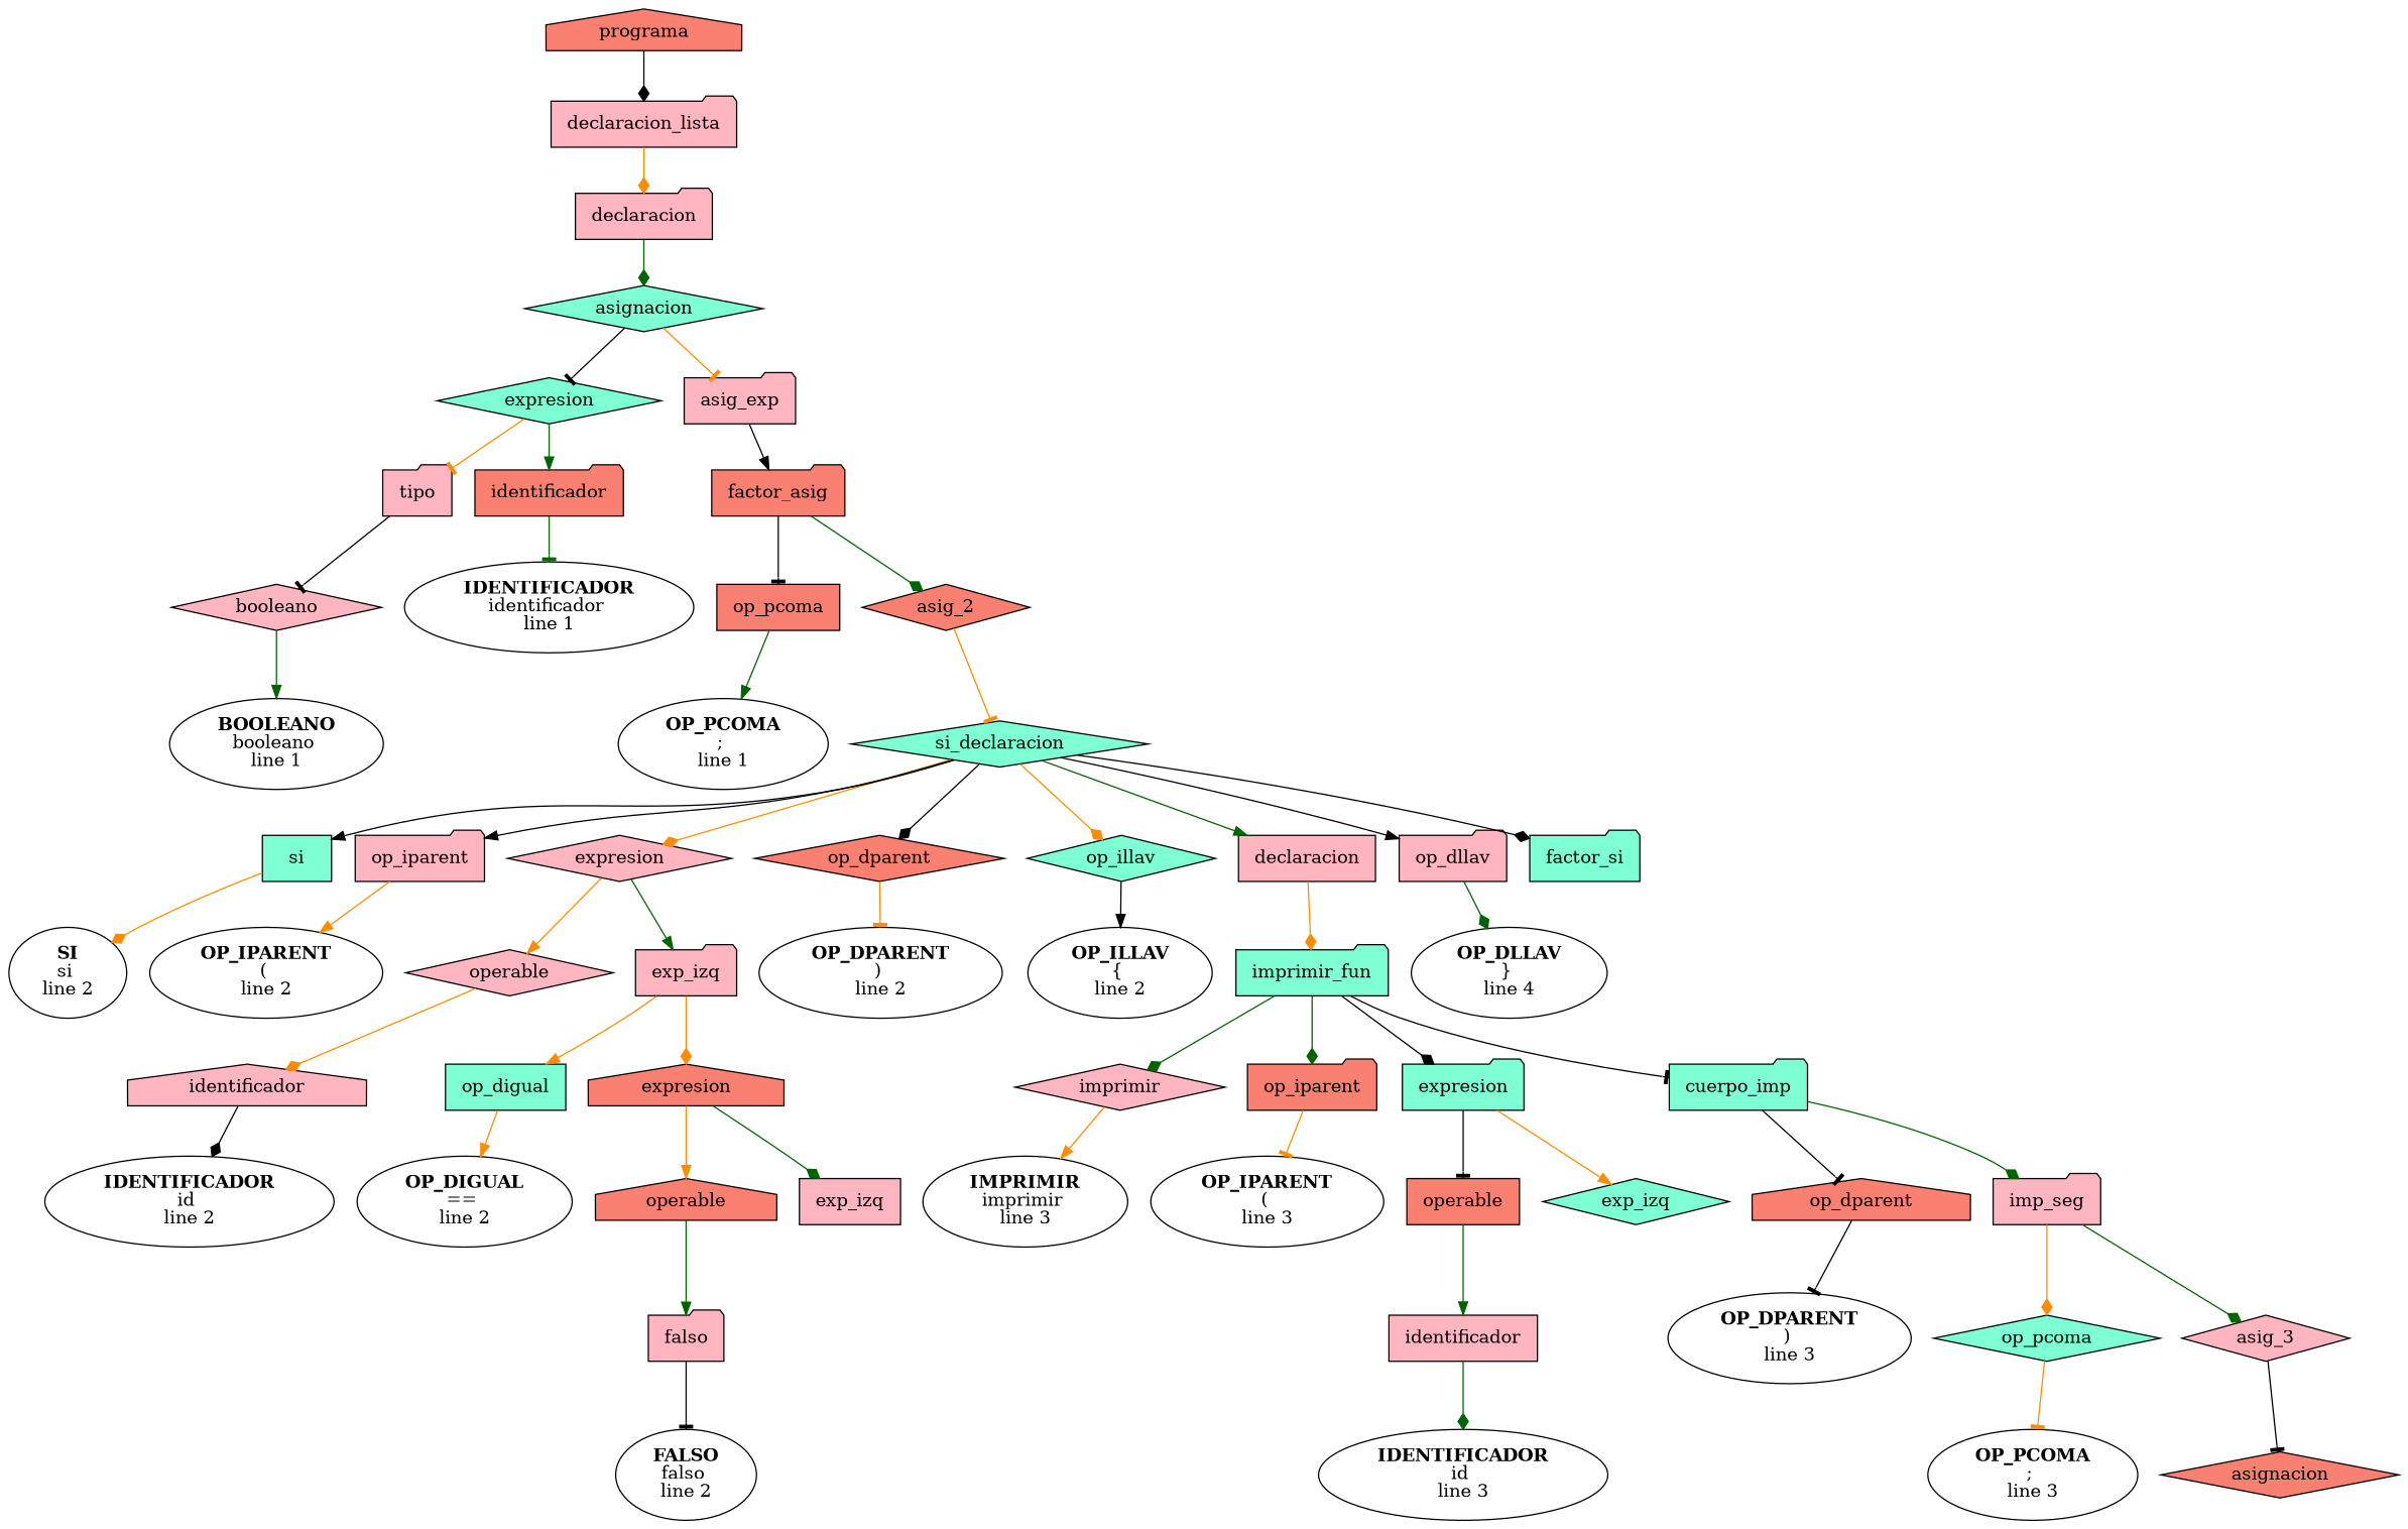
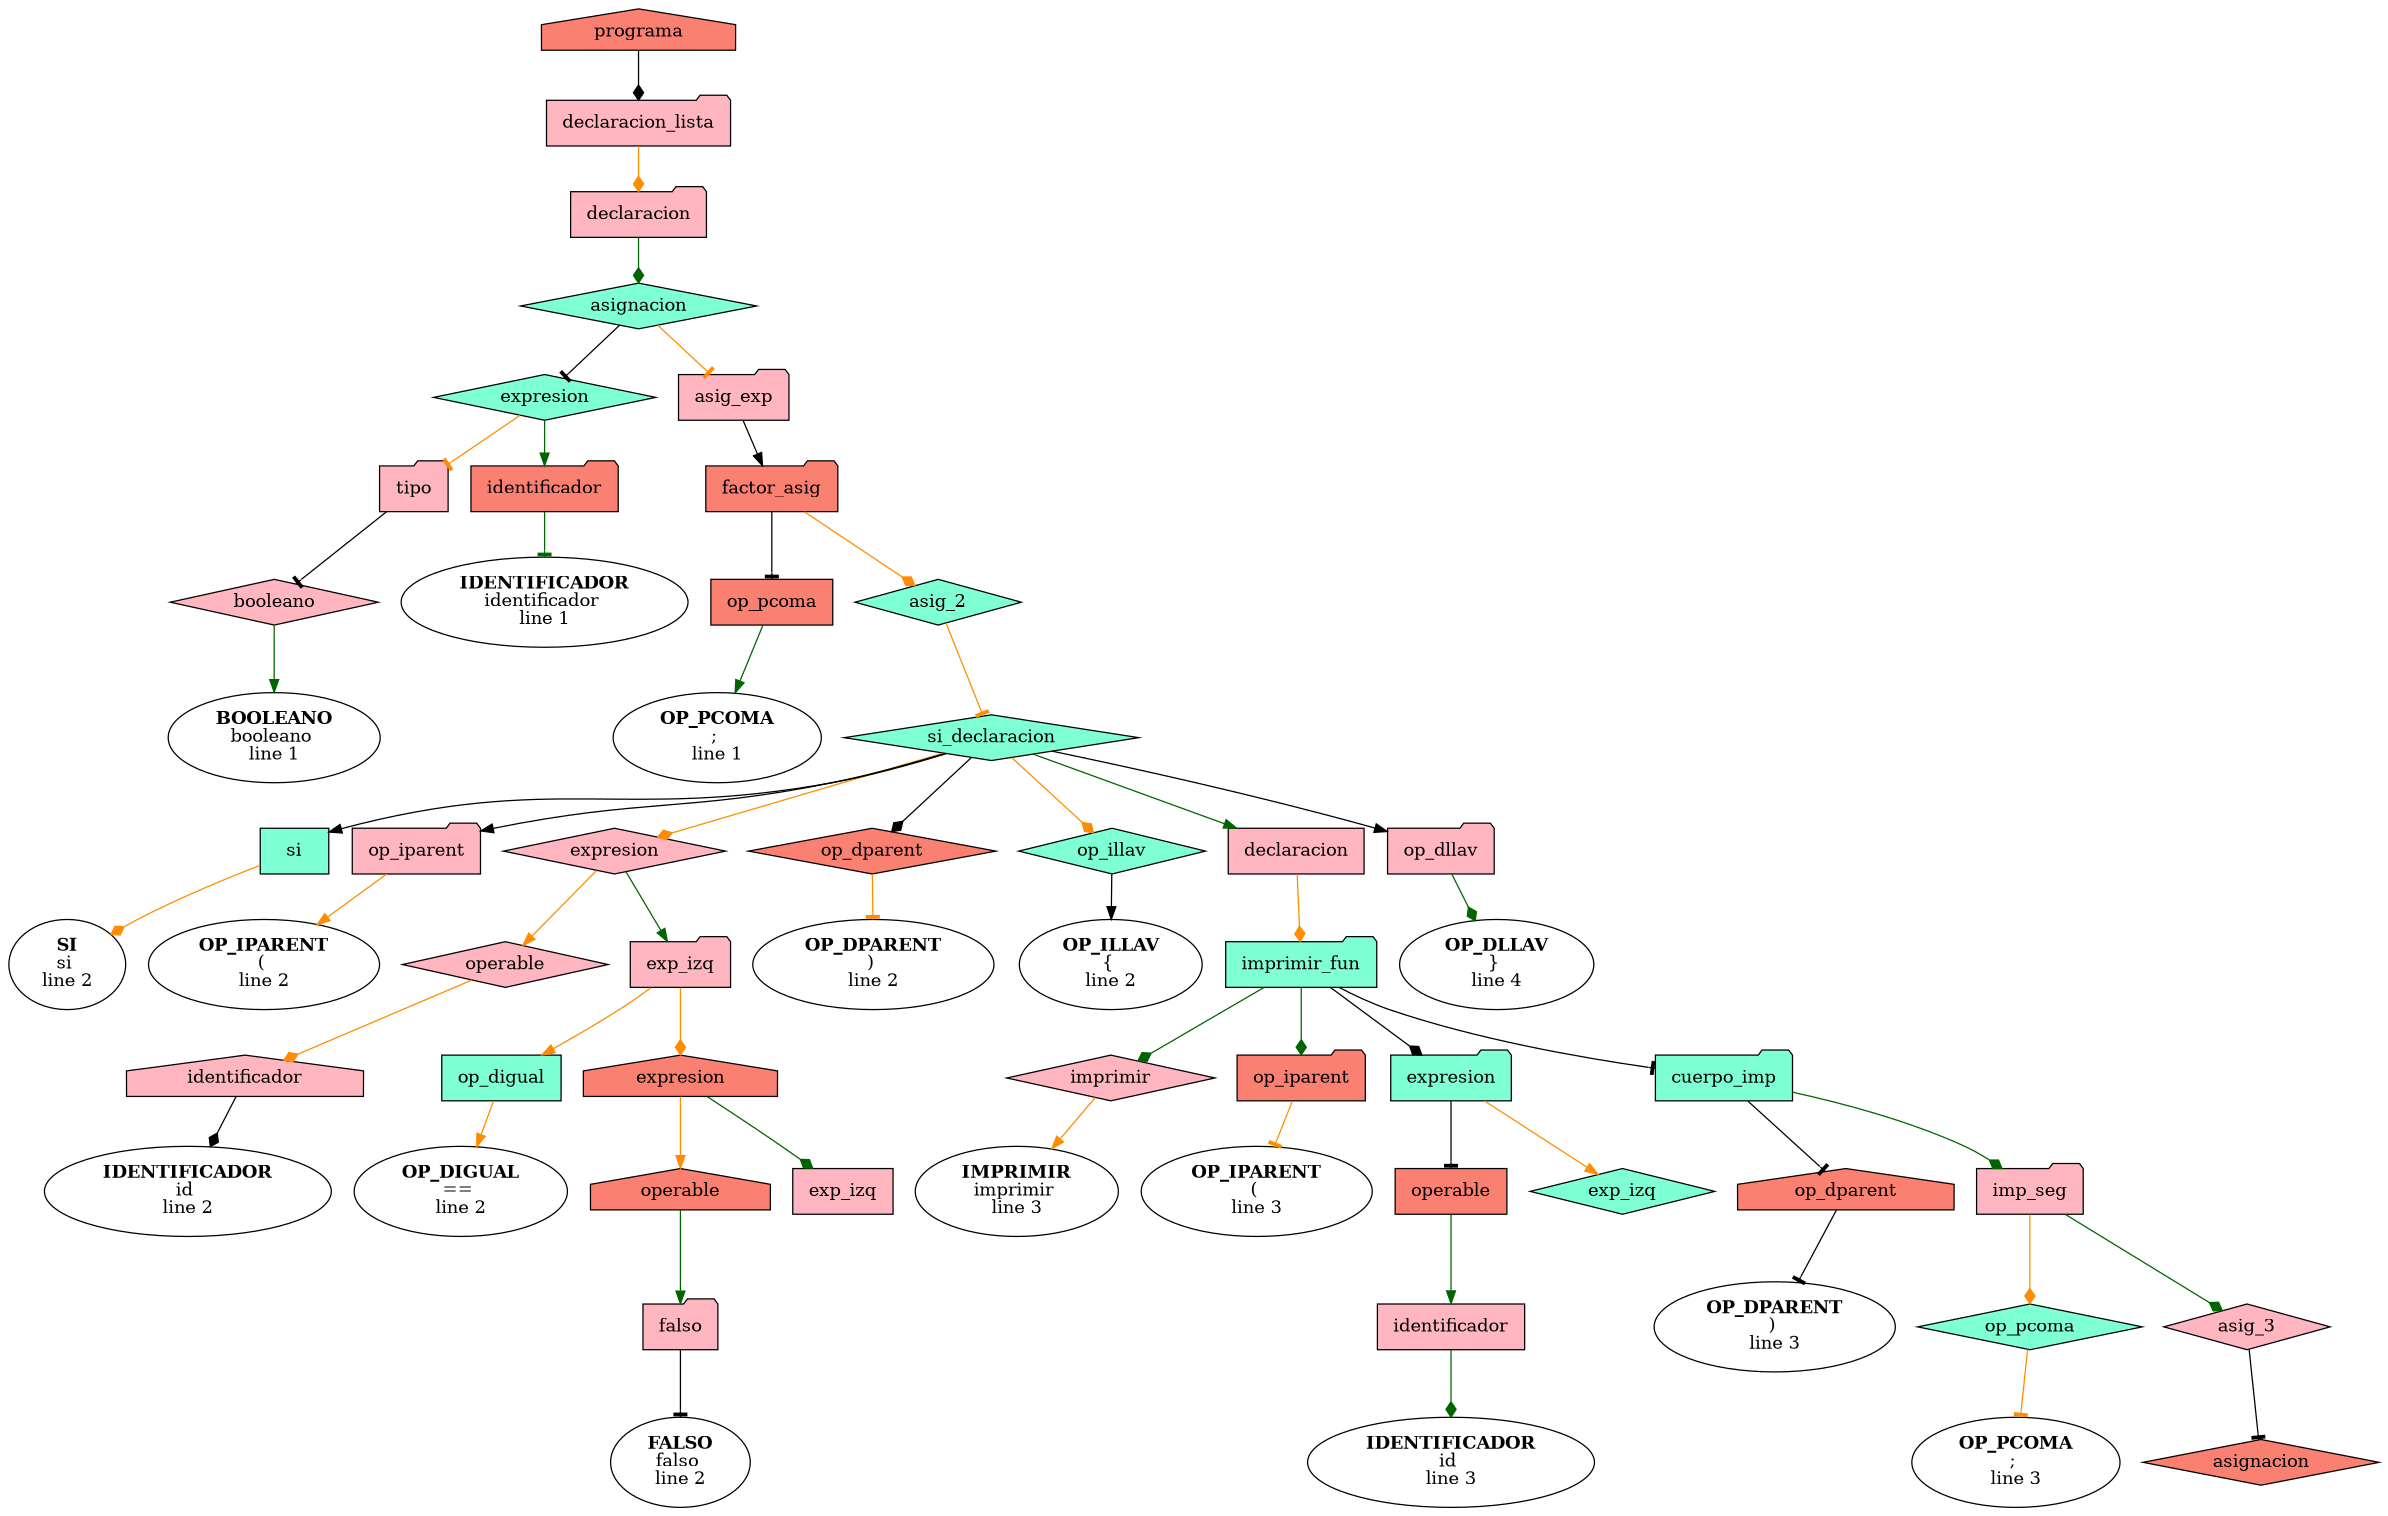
  digraph {
    node [fillcolor=lightpink style=filled]
    edge [arrowhead=diamond color=darkorange]
    n1 [label=< <b>BOOLEANO</b> <br/>booleano <br/> line 1 > fillcolor="" style=""]
    n2 [label=" booleano " shape=diamond]
    n3 [label=< <b>IDENTIFICADOR</b> <br/>identificador <br/> line 1 > fillcolor="" style=""]
    n4 [fillcolor=salmon label=" identificador " shape=folder]
    n5 [label=" tipo " shape=folder]
    n6 [label=< <b>OP_PCOMA</b> <br/>; <br/> line 1 > fillcolor="" style=""]
    n7 [label=< <b>SI</b> <br/>si <br/> line 2 > fillcolor="" style=""]
    n8 [label=< <b>OP_IPARENT</b> <br/>( <br/> line 2 > fillcolor="" style=""]
    n9 [label=< <b>IDENTIFICADOR</b> <br/>id <br/> line 2 > fillcolor="" style=""]
    n10 [label=" identificador " shape=house]
    n11 [label=< <b>OP_DIGUAL</b> <br/>== <br/> line 2 > fillcolor="" style=""]
    n12 [label=< <b>FALSO</b> <br/>falso <br/> line 2 > fillcolor="" style=""]
    n13 [label=" falso " shape=folder]
    n14 [label=" exp_izq " shape=box]
    n15 [fillcolor=salmon label=" operable " shape=house]
    n16 [fillcolor=salmon label=" expresion " shape=house]
    n17 [fillcolor=aquamarine label=" op_digual " shape=box]
    n18 [label=" exp_izq " shape=folder]
    n19 [label=" operable " shape=diamond]
    n20 [label=< <b>OP_DPARENT</b> <br/>) <br/> line 2 > fillcolor="" style=""]
    n21 [label=< <b>OP_ILLAV</b> <br/>{ <br/> line 2 > fillcolor="" style=""]
    n22 [label=< <b>IMPRIMIR</b> <br/>imprimir <br/> line 3 > fillcolor="" style=""]
    n23 [label=< <b>OP_IPARENT</b> <br/>( <br/> line 3 > fillcolor="" style=""]
    n24 [fillcolor=salmon label=" factor_asig " shape=folder]
    n25 [label=< <b>IDENTIFICADOR</b> <br/>id <br/> line 3 > fillcolor="" style=""]
    n26 [label=" identificador " shape=box]
    n27 [fillcolor=aquamarine label=" exp_izq " shape=diamond]
    n28 [fillcolor=salmon label=" operable " shape=box]
    n29 [label=< <b>OP_DPARENT</b> <br/>) <br/> line 3 > fillcolor="" style=""]
    n30 [label=< <b>OP_PCOMA</b> <br/>; <br/> line 3 > fillcolor="" style=""]
    n31 [fillcolor=salmon label=" asignacion " shape=diamond]
    n32 [label=" asig_3 " shape=diamond]
    n33 [fillcolor=aquamarine label=" op_pcoma " shape=diamond]
    n34 [label=" imp_seg " shape=folder]
    n35 [fillcolor=salmon label=" op_dparent " shape=house]
    n36 [fillcolor=aquamarine label=" cuerpo_imp " shape=folder]
    n37 [fillcolor=aquamarine label=" expresion " shape=folder]
    n38 [fillcolor=salmon label=" op_iparent " shape=folder]
    n39 [label=" imprimir " shape=diamond]
    n40 [fillcolor=aquamarine label=" imprimir_fun " shape=folder]
    n41 [label=< <b>OP_DLLAV</b> <br/>} <br/> line 4 > fillcolor="" style=""]
-   n42 [fillcolor=aquamarine label=" factor_si " shape=folder]
    n43 [label=" op_dllav " shape=folder]
    n44 [label=" declaracion " shape=box]
    n45 [fillcolor=aquamarine label=" op_illav " shape=diamond]
    n46 [fillcolor=salmon label=" op_dparent " shape=diamond]
    n47 [label=" expresion " shape=diamond]
    n48 [label=" op_iparent " shape=folder]
    n49 [fillcolor=aquamarine label=" si " shape=box]
    n50 [fillcolor=aquamarine label=" si_declaracion " shape=diamond]
-   n51 [fillcolor=salmon label=" asig_2 " shape=diamond]
+   n51 [fillcolor=aquamarine label=" asig_2 " shape=diamond]
    n52 [fillcolor=salmon label=" op_pcoma " shape=box]
    n53 [label=" asig_exp " shape=folder]
    n54 [fillcolor=aquamarine label=" expresion " shape=diamond]
    n55 [fillcolor=aquamarine label=" asignacion " shape=diamond]
    n56 [label=" declaracion " shape=folder]
    n57 [label=" declaracion_lista " shape=folder]
    n58 [fillcolor=salmon label=" programa " shape=house]
    subgraph sub_1 {
      rank=same
      rankdir=LR
      n1
    }
    subgraph sub_2 {
      rank=same
      rankdir=LR
      n2
    }
    subgraph sub_3 {
      rank=same
      rankdir=LR
      n3
    }
    subgraph sub_4 {
      rank=same
      rankdir=LR
      n4
      n5
    }
    subgraph sub_5 {
      rank=same
      rankdir=LR
      n6
    }
    subgraph sub_6 {
      rank=same
      rankdir=LR
      n7
    }
    subgraph sub_7 {
      rank=same
      rankdir=LR
      n8
    }
    subgraph sub_8 {
      rank=same
      rankdir=LR
      n9
    }
    subgraph sub_9 {
      rank=same
      rankdir=LR
      n10
    }
    subgraph sub_10 {
      rank=same
      rankdir=LR
      n11
    }
    subgraph sub_11 {
      rank=same
      rankdir=LR
      n12
    }
    subgraph sub_12 {
      rank=same
      rankdir=LR
      n13
    }
    subgraph sub_13 {
      rank=same
      rankdir=LR
      n14
      n15
    }
    subgraph sub_14 {
      rank=same
      rankdir=LR
      n16
      n17
    }
    subgraph sub_15 {
      rank=same
      rankdir=LR
      n18
      n19
    }
    subgraph sub_16 {
      rank=same
      rankdir=LR
      n20
    }
    subgraph sub_17 {
      rank=same
      rankdir=LR
      n21
    }
    subgraph sub_18 {
      rank=same
      rankdir=LR
      n22
    }
    subgraph sub_19 {
      rank=same
      rankdir=LR
      n23
    }
    subgraph sub_20 {
      rank=same
      rankdir=LR
      n24
    }
    subgraph sub_21 {
      rank=same
      rankdir=LR
      n25
    }
    subgraph sub_22 {
      rank=same
      rankdir=LR
      n26
    }
    subgraph sub_23 {
      rank=same
      rankdir=LR
      n27
      n28
    }
    subgraph sub_24 {
      rank=same
      rankdir=LR
      n29
    }
    subgraph sub_25 {
      rank=same
      rankdir=LR
      n30
    }
    subgraph sub_26 {
      rank=same
      rankdir=LR
      n31
    }
    subgraph sub_27 {
      rank=same
      rankdir=LR
      n32
      n33
    }
    subgraph sub_28 {
      rank=same
      rankdir=LR
      n34
      n35
    }
    subgraph sub_29 {
      rank=same
      rankdir=LR
      n36
      n37
      n38
      n39
    }
    subgraph sub_30 {
      rank=same
      rankdir=LR
      n40
    }
    subgraph sub_31 {
      rank=same
      rankdir=LR
      n41
    }
    subgraph sub_32 {
      rank=same
      rankdir=LR
-     n42
      n43
      n44
      n45
      n46
      n47
      n48
      n49
    }
    subgraph sub_33 {
      rank=same
      rankdir=LR
      n50
    }
    subgraph sub_34 {
      rank=same
      rankdir=LR
      n51
      n52
    }
    subgraph sub_35 {
      rank=same
      rankdir=LR
      n53
      n54
    }
    subgraph sub_36 {
      rank=same
      rankdir=LR
      n55
    }
    subgraph sub_37 {
      rank=same
      rankdir=LR
      n56
    }
    subgraph sub_38 {
      rank=same
      rankdir=LR
      n57
    }
    n2 -> n1 [arrowhead=normal color=darkgreen]
    n4 -> n3 [arrowhead=tee color=darkgreen]
    n5 -> n2 [arrowhead=tee color=black]
    n5 -> n4 [style=invis arrowhead="" color=""]
    n10 -> n9 [color=black]
    n13 -> n12 [arrowhead=tee color=black]
    n15 -> n13 [arrowhead=normal color=darkgreen]
    n15 -> n14 [style=invis arrowhead="" color=""]
    n16 -> n14 [color=darkgreen]
    n16 -> n15 [arrowhead=normal]
    n17 -> n11 [arrowhead=normal]
    n17 -> n16 [style=invis arrowhead="" color=""]
    n18 -> n16
    n18 -> n17 [arrowhead=normal]
    n19 -> n10
    n19 -> n18 [style=invis arrowhead="" color=""]
-   n24 -> n51 [color=darkgreen]
+   n24 -> n51
    n24 -> n52 [arrowhead=tee color=black]
    n26 -> n25 [color=darkgreen]
    n28 -> n26 [arrowhead=normal color=darkgreen]
    n28 -> n27 [style=invis arrowhead="" color=""]
    n32 -> n31 [arrowhead=tee color=black]
    n33 -> n30 [arrowhead=tee]
    n33 -> n32 [style=invis arrowhead="" color=""]
    n34 -> n32 [color=darkgreen]
    n34 -> n33
    n35 -> n29 [arrowhead=tee color=black]
    n35 -> n34 [style=invis arrowhead="" color=""]
    n36 -> n34 [color=darkgreen]
    n36 -> n35 [arrowhead=tee color=black]
    n37 -> n27 [arrowhead=normal]
    n37 -> n28 [arrowhead=tee color=black]
    n37 -> n36 [style=invis arrowhead="" color=""]
    n38 -> n23 [arrowhead=tee]
    n38 -> n37 [style=invis arrowhead="" color=""]
    n39 -> n22 [arrowhead=normal]
    n39 -> n38 [style=invis arrowhead="" color=""]
    n40 -> n36 [arrowhead=tee color=black]
    n40 -> n37 [color=black]
    n40 -> n38 [color=darkgreen]
    n40 -> n39 [color=darkgreen]
    n43 -> n41 [color=darkgreen]
-   n43 -> n42 [style=invis arrowhead="" color=""]
    n44 -> n40
    n44 -> n43 [style=invis arrowhead="" color=""]
    n45 -> n21 [arrowhead=normal color=black]
    n45 -> n44 [style=invis arrowhead="" color=""]
    n46 -> n20 [arrowhead=tee]
    n46 -> n45 [style=invis arrowhead="" color=""]
    n47 -> n18 [arrowhead=normal color=darkgreen]
    n47 -> n19 [arrowhead=normal]
    n47 -> n46 [style=invis arrowhead="" color=""]
    n48 -> n8 [arrowhead=normal]
    n48 -> n47 [style=invis arrowhead="" color=""]
    n49 -> n7
    n49 -> n48 [style=invis arrowhead="" color=""]
-   n50 -> n42 [color=black]
    n50 -> n43 [arrowhead=normal color=black]
    n50 -> n44 [arrowhead=normal color=darkgreen]
    n50 -> n45
    n50 -> n46 [color=black]
    n50 -> n47
    n50 -> n48 [arrowhead=normal color=black]
    n50 -> n49 [arrowhead=normal color=black]
    n51 -> n50 [arrowhead=tee]
    n52 -> n6 [arrowhead=normal color=darkgreen]
    n52 -> n51 [style=invis arrowhead="" color=""]
    n53 -> n24 [arrowhead=normal color=black]
    n54 -> n4 [arrowhead=normal color=darkgreen]
    n54 -> n5 [arrowhead=tee]
    n54 -> n53 [style=invis arrowhead="" color=""]
    n55 -> n53 [arrowhead=tee]
    n55 -> n54 [arrowhead=tee color=black]
    n56 -> n55 [color=darkgreen]
    n57 -> n56
    n58 -> n57 [color=black]
  }
